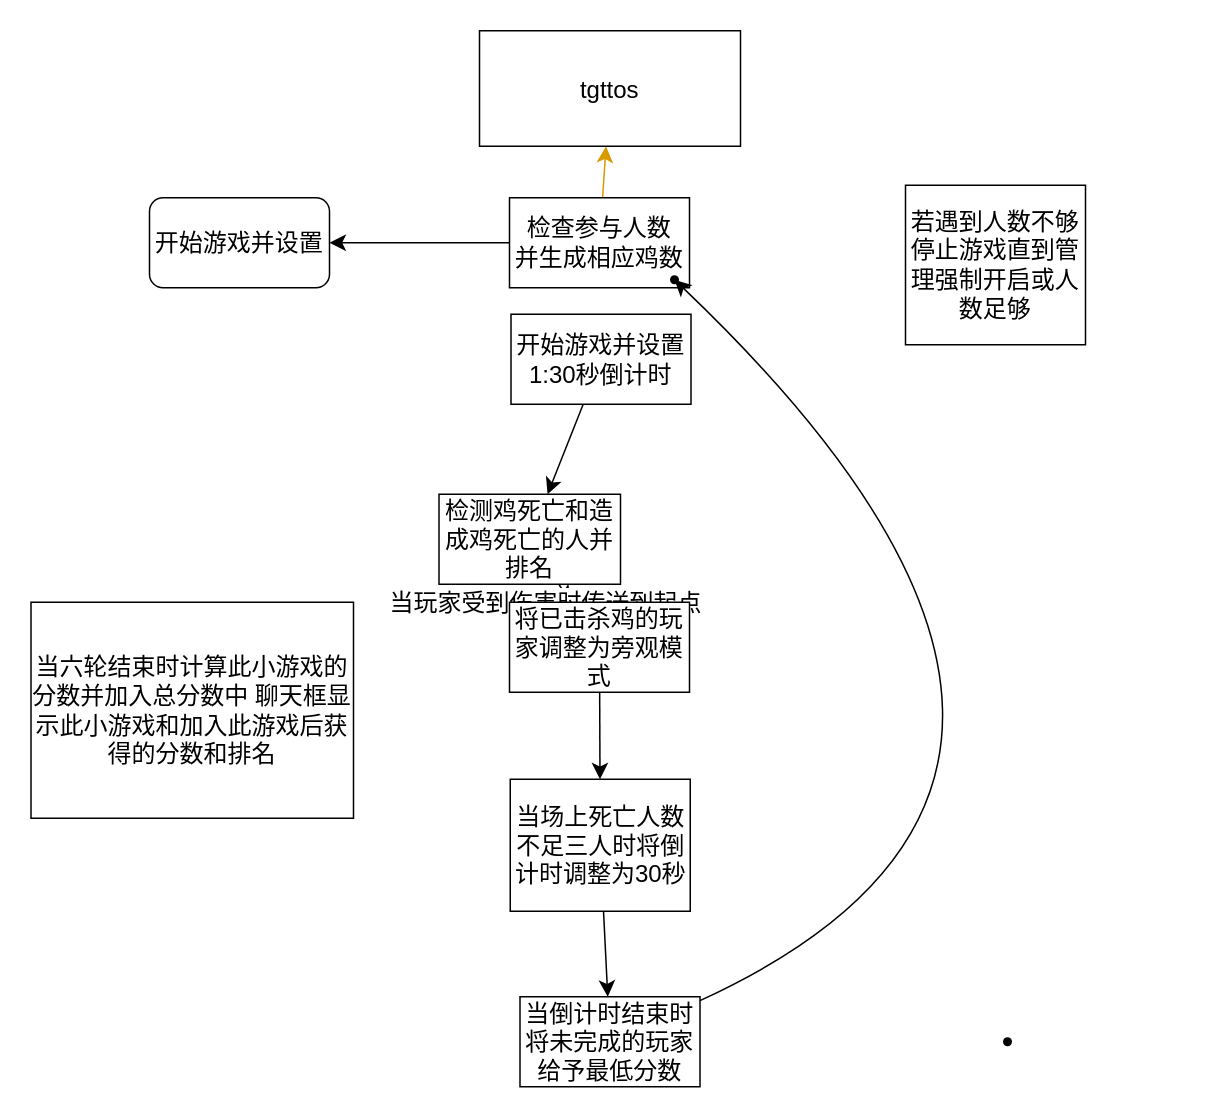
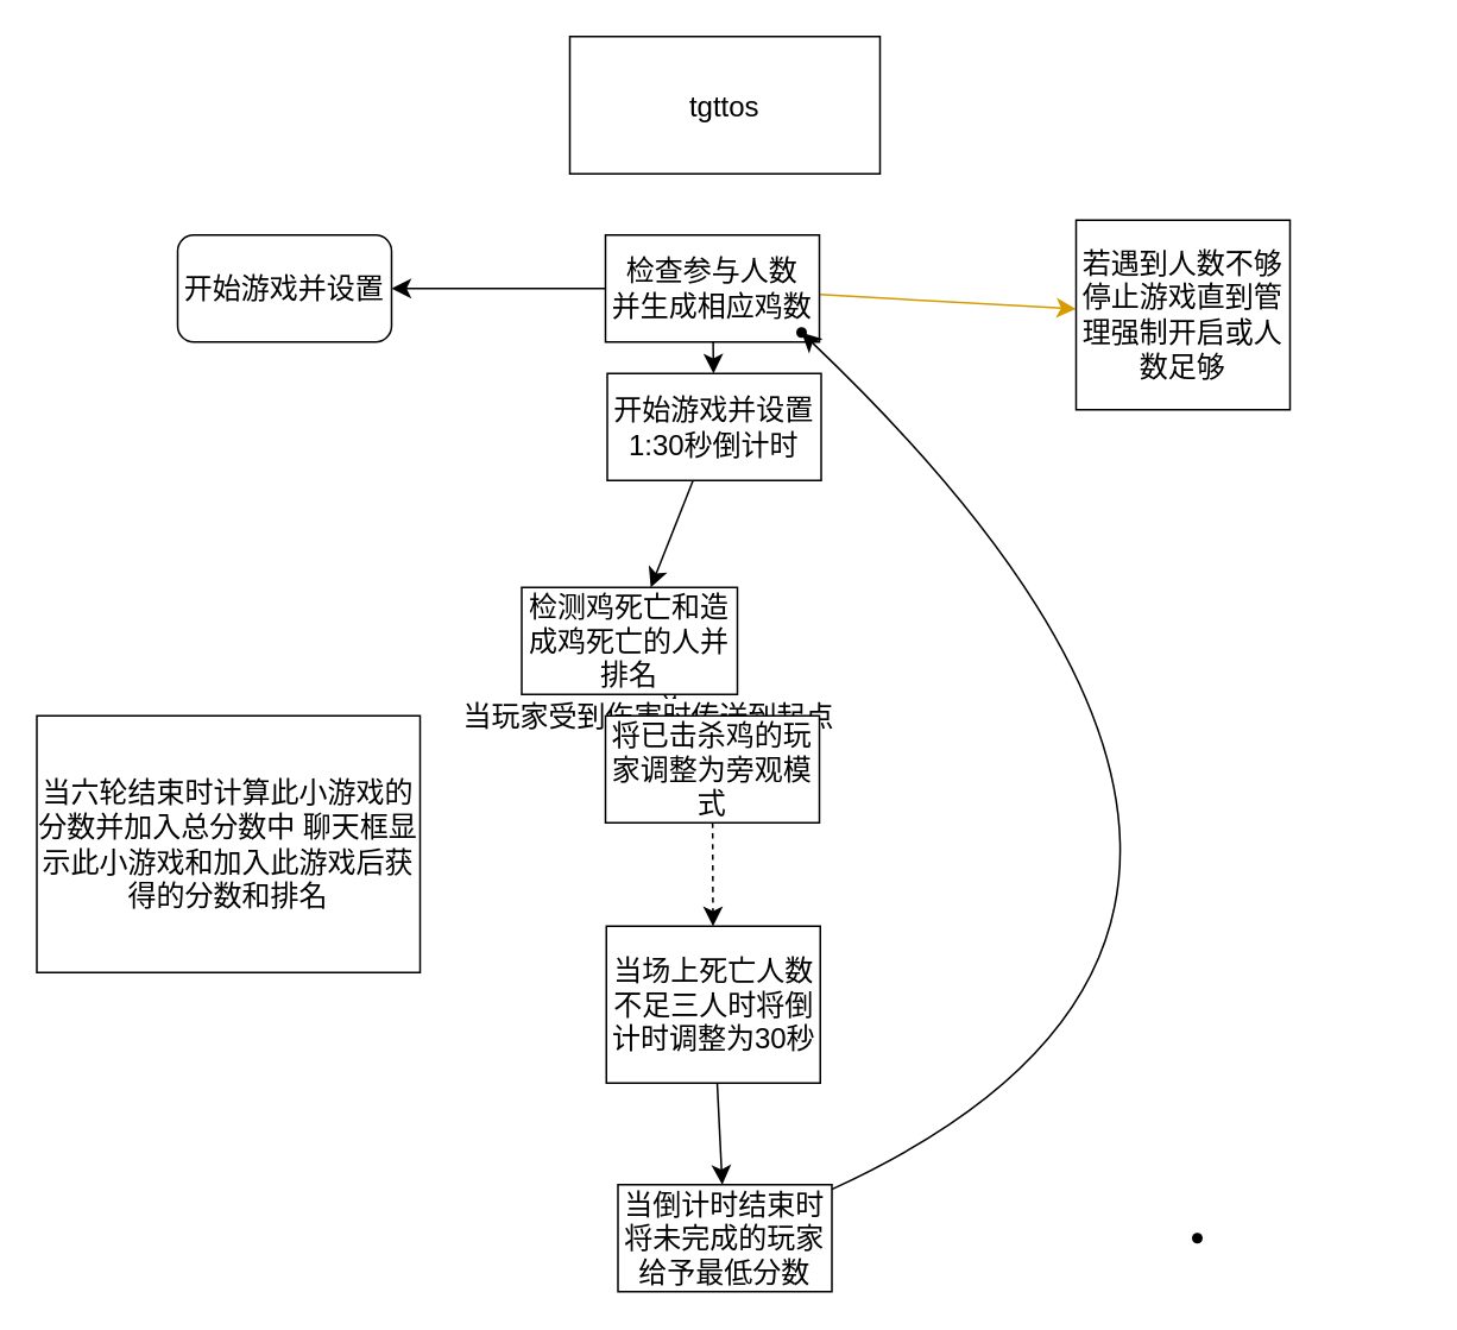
  <mxCell id="0" />
  <mxCell id="1" parent="0" />
- <mxCell id="3" value="" style="edgeStyle=none;curved=1;rounded=0;orthogonalLoop=1;jettySize=auto;html=1;fontSize=12;startSize=8;endSize=8;fillColor=#ffe6cc;strokeColor=#d79b00;" parent="1" source="5" target="9" edge="1"><mxGeometry relative="1" as="geometry" /></mxCell>
+ <mxCell id="2" value="" style="edgeStyle=none;curved=1;rounded=0;orthogonalLoop=1;jettySize=auto;html=1;fontSize=12;startSize=8;endSize=8;" parent="1" source="5" target="7" edge="1"><mxGeometry relative="1" as="geometry" /></mxCell>
+ <mxCell id="3" value="" style="edgeStyle=none;curved=1;rounded=0;orthogonalLoop=1;jettySize=auto;html=1;fontSize=12;startSize=8;endSize=8;fillColor=#ffe6cc;strokeColor=#d79b00;" parent="1" source="5" target="10" edge="1"><mxGeometry relative="1" as="geometry" /></mxCell>
  <mxCell id="4" value="" style="edgeStyle=none;curved=1;rounded=0;orthogonalLoop=1;jettySize=auto;html=1;fontSize=12;startSize=8;endSize=8;" parent="1" source="5" target="14" edge="1"><mxGeometry relative="1" as="geometry" /></mxCell>
  <mxCell id="5" value="检查参与人数&lt;br&gt;并生成相应鸡数" style="whiteSpace=wrap;html=1;fontSize=16;" parent="1" vertex="1"><mxGeometry x="339" y="131.34" width="120" height="60" as="geometry" /></mxCell>
  <mxCell id="6" value="" style="edgeStyle=none;curved=1;rounded=0;orthogonalLoop=1;jettySize=auto;html=1;fontSize=12;startSize=8;endSize=8;" parent="1" source="7" target="13" edge="1"><mxGeometry relative="1" as="geometry" /></mxCell>
  <mxCell id="7" value="开始游戏并设置1:30秒倒计时" style="whiteSpace=wrap;html=1;fontSize=16;" parent="1" vertex="1"><mxGeometry x="340" y="209" width="120" height="60" as="geometry" /></mxCell>
  <mxCell id="8" value="" style="edgeStyle=none;curved=1;rounded=0;orthogonalLoop=1;jettySize=auto;html=1;fontSize=12;startSize=8;endSize=8;" parent="1" target="9" edge="1"><mxGeometry relative="1" as="geometry"><mxPoint x="382.672" y="39" as="sourcePoint" /><mxPoint x="375.002" y="122" as="targetPoint" /><Array as="points" /></mxGeometry></mxCell>
  <mxCell id="9" value="tgttos" style="whiteSpace=wrap;html=1;fontSize=16;" parent="1" vertex="1"><mxGeometry x="319" y="20" width="174" height="77" as="geometry" /></mxCell>
  <mxCell id="10" value="若遇到人数不够停止游戏直到管理强制开启或人数足够" style="whiteSpace=wrap;html=1;fontSize=16;" parent="1" vertex="1"><mxGeometry x="603" y="123" width="120" height="106.34" as="geometry" /></mxCell>
  <mxCell id="11" value="" style="edgeStyle=none;curved=1;rounded=0;orthogonalLoop=1;jettySize=auto;html=1;fontSize=12;startSize=8;endSize=8;" parent="1" source="13" target="16" edge="1"><mxGeometry relative="1" as="geometry" /></mxCell>
  <mxCell id="12" value="当玩家受到伤害时传送到起点" style="edgeLabel;html=1;align=center;verticalAlign=middle;resizable=0;points=[];fontSize=16;" parent="11" vertex="1" connectable="0"><mxGeometry x="-0.341" y="-14" relative="1" as="geometry"><mxPoint as="offset" /></mxGeometry></mxCell>
  <mxCell id="13" value="检测鸡死亡和造成鸡死亡的人并排名" style="whiteSpace=wrap;html=1;fontSize=16;" parent="1" vertex="1"><mxGeometry x="292" y="329" width="121" height="60" as="geometry" /></mxCell>
  <mxCell id="14" value="开始游戏并设置" style="rounded=1;whiteSpace=wrap;html=1;fontSize=16;" parent="1" vertex="1"><mxGeometry x="99" y="131.34" width="120" height="60" as="geometry" /></mxCell>
- <mxCell id="15" value="" style="edgeStyle=none;curved=1;rounded=0;orthogonalLoop=1;jettySize=auto;html=1;fontSize=12;startSize=8;endSize=8;" parent="1" source="16" target="18" edge="1"><mxGeometry relative="1" as="geometry" /></mxCell>
+ <mxCell id="15" value="" style="edgeStyle=none;curved=1;rounded=0;orthogonalLoop=1;jettySize=auto;html=1;fontSize=12;startSize=8;endSize=8;dashed=1;" parent="1" source="16" target="18" edge="1"><mxGeometry relative="1" as="geometry" /></mxCell>
  <mxCell id="16" value="将已击杀鸡的玩家调整为旁观模式" style="whiteSpace=wrap;html=1;fontSize=16;" parent="1" vertex="1"><mxGeometry x="339" y="401" width="120" height="60" as="geometry" /></mxCell>
  <mxCell id="17" value="" style="edgeStyle=none;curved=1;rounded=0;orthogonalLoop=1;jettySize=auto;html=1;fontSize=12;startSize=8;endSize=8;" parent="1" source="18" target="20" edge="1"><mxGeometry relative="1" as="geometry" /></mxCell>
  <mxCell id="18" value="当场上死亡人数不足三人时将倒计时调整为30秒" style="whiteSpace=wrap;html=1;fontSize=16;" parent="1" vertex="1"><mxGeometry x="339.5" y="519" width="120" height="88" as="geometry" /></mxCell>
  <mxCell id="19" value="" style="edgeStyle=none;curved=1;rounded=0;orthogonalLoop=1;jettySize=auto;html=1;fontSize=12;startSize=8;endSize=8;" parent="1" source="20" target="23" edge="1"><mxGeometry relative="1" as="geometry"><Array as="points"><mxPoint x="795" y="516" /></Array></mxGeometry></mxCell>
  <mxCell id="20" value="当倒计时结束时将未完成的玩家给予最低分数" style="whiteSpace=wrap;html=1;fontSize=16;" parent="1" vertex="1"><mxGeometry x="346" y="664" width="120" height="60" as="geometry" /></mxCell>
  <mxCell id="21" value="" style="shape=waypoint;sketch=0;size=6;pointerEvents=1;points=[];fillColor=default;resizable=0;rotatable=0;perimeter=centerPerimeter;snapToPoint=1;fontSize=16;" parent="1" vertex="1"><mxGeometry x="661" y="684" width="20" height="20" as="geometry" /></mxCell>
  <mxCell id="22" value="当六轮结束时计算此小游戏的分数并加入总分数中 聊天框显示此小游戏和加入此游戏后获得的分数和排名" style="whiteSpace=wrap;html=1;fontSize=16;" parent="1" vertex="1"><mxGeometry x="20" y="401" width="215" height="144" as="geometry" /></mxCell>
  <mxCell id="23" value="" style="shape=waypoint;sketch=0;size=6;pointerEvents=1;points=[];fillColor=default;resizable=0;rotatable=0;perimeter=centerPerimeter;snapToPoint=1;fontSize=16;" parent="1" vertex="1"><mxGeometry x="439" y="176" width="20" height="20" as="geometry" /></mxCell>
